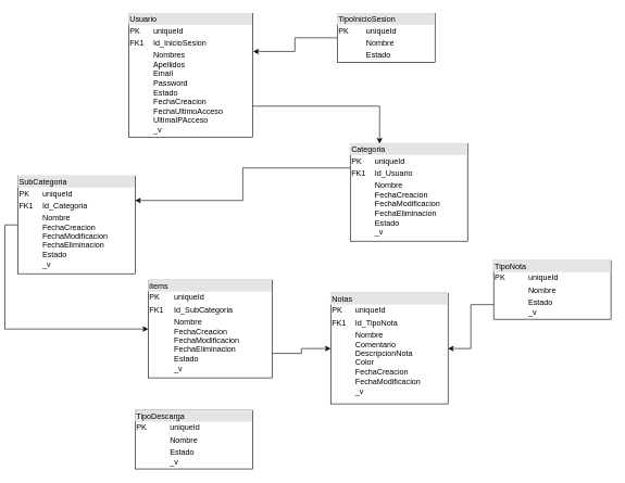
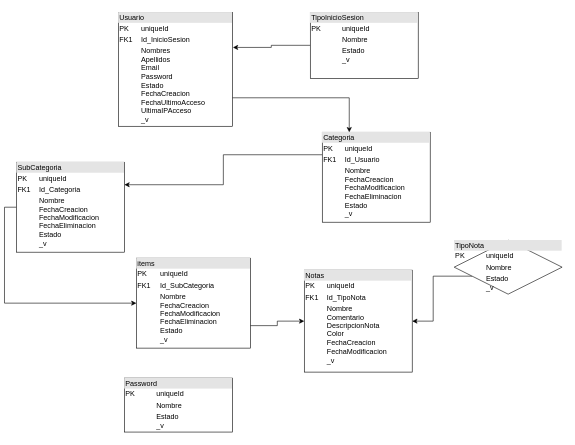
  <mxCell id="0" />
  <mxCell id="1" parent="0" />
  <mxCell id="2" style="edgeStyle=orthogonalEdgeStyle;rounded=0;orthogonalLoop=1;jettySize=auto;html=1;exitX=1;exitY=0.75;exitDx=0;exitDy=0;entryX=0.25;entryY=0;entryDx=0;entryDy=0;" parent="1" source="3" target="7" edge="1"><mxGeometry relative="1" as="geometry" /></mxCell>
  <mxCell id="3" value="&lt;div style=&quot;box-sizing: border-box ; width: 100% ; background: #e4e4e4 ; padding: 2px&quot;&gt;Usuario&lt;/div&gt;&lt;table style=&quot;width: 100% ; font-size: 1em&quot; cellpadding=&quot;2&quot; cellspacing=&quot;0&quot;&gt;&lt;tbody&gt;&lt;tr&gt;&lt;td&gt;PK&lt;/td&gt;&lt;td&gt;uniqueId&lt;/td&gt;&lt;/tr&gt;&lt;tr&gt;&lt;td&gt;FK1&lt;/td&gt;&lt;td&gt;Id_InicioSesion&lt;br&gt;&lt;/td&gt;&lt;/tr&gt;&lt;tr&gt;&lt;td&gt;&lt;/td&gt;&lt;td&gt;Nombres&lt;br&gt;Apellidos&lt;br&gt;Email&lt;br&gt;Password&lt;br&gt;Estado&lt;br&gt;FechaCreacion&lt;br&gt;FechaUltimoAcceso&lt;br&gt;UltimaIPAcceso&lt;br&gt;_v&lt;/td&gt;&lt;/tr&gt;&lt;/tbody&gt;&lt;/table&gt;" style="verticalAlign=top;align=left;overflow=fill;html=1;" parent="1" vertex="1"><mxGeometry x="190" y="20" width="190" height="190" as="geometry" /></mxCell>
  <mxCell id="4" style="edgeStyle=orthogonalEdgeStyle;rounded=0;orthogonalLoop=1;jettySize=auto;html=1;entryX=1.005;entryY=0.308;entryDx=0;entryDy=0;entryPerimeter=0;" parent="1" source="5" target="3" edge="1"><mxGeometry relative="1" as="geometry" /></mxCell>
- <mxCell id="5" value="&lt;div style=&quot;box-sizing: border-box ; width: 100% ; background: #e4e4e4 ; padding: 2px&quot;&gt;TipoInicioSesion&lt;/div&gt;&lt;table style=&quot;width: 100% ; font-size: 1em&quot; cellpadding=&quot;2&quot; cellspacing=&quot;0&quot;&gt;&lt;tbody&gt;&lt;tr&gt;&lt;td&gt;PK&lt;/td&gt;&lt;td&gt;uniqueId&lt;/td&gt;&lt;/tr&gt;&lt;tr&gt;&lt;td&gt;&lt;br&gt;&lt;/td&gt;&lt;td&gt;Nombre&lt;/td&gt;&lt;/tr&gt;&lt;tr&gt;&lt;td&gt;&lt;/td&gt;&lt;td&gt;Estado&lt;br&gt;_v&lt;/td&gt;&lt;/tr&gt;&lt;/tbody&gt;&lt;/table&gt;" style="verticalAlign=top;align=left;overflow=fill;html=1;" parent="1" vertex="1"><mxGeometry x="510" y="20" width="150" height="75" as="geometry" /></mxCell>
+ <mxCell id="5" value="&lt;div style=&quot;box-sizing: border-box ; width: 100% ; background: #e4e4e4 ; padding: 2px&quot;&gt;TipoInicioSesion&lt;/div&gt;&lt;table style=&quot;width: 100% ; font-size: 1em&quot; cellpadding=&quot;2&quot; cellspacing=&quot;0&quot;&gt;&lt;tbody&gt;&lt;tr&gt;&lt;td&gt;PK&lt;/td&gt;&lt;td&gt;uniqueId&lt;/td&gt;&lt;/tr&gt;&lt;tr&gt;&lt;td&gt;&lt;br&gt;&lt;/td&gt;&lt;td&gt;Nombre&lt;/td&gt;&lt;/tr&gt;&lt;tr&gt;&lt;td&gt;&lt;/td&gt;&lt;td&gt;Estado&lt;br&gt;_v&lt;/td&gt;&lt;/tr&gt;&lt;/tbody&gt;&lt;/table&gt;" style="verticalAlign=top;align=left;overflow=fill;html=1;" parent="1" vertex="1"><mxGeometry x="510" y="20" width="180" height="110" as="geometry" /></mxCell>
  <mxCell id="6" style="edgeStyle=orthogonalEdgeStyle;rounded=0;orthogonalLoop=1;jettySize=auto;html=1;exitX=0;exitY=0.25;exitDx=0;exitDy=0;entryX=1;entryY=0.25;entryDx=0;entryDy=0;" parent="1" source="7" target="9" edge="1"><mxGeometry relative="1" as="geometry" /></mxCell>
  <mxCell id="7" value="&lt;div style=&quot;box-sizing: border-box ; width: 100% ; background: #e4e4e4 ; padding: 2px&quot;&gt;Categoria&lt;/div&gt;&lt;table style=&quot;width: 100% ; font-size: 1em&quot; cellpadding=&quot;2&quot; cellspacing=&quot;0&quot;&gt;&lt;tbody&gt;&lt;tr&gt;&lt;td&gt;PK&lt;/td&gt;&lt;td&gt;uniqueId&lt;/td&gt;&lt;/tr&gt;&lt;tr&gt;&lt;td&gt;FK1&lt;/td&gt;&lt;td&gt;Id_Usuario&lt;/td&gt;&lt;/tr&gt;&lt;tr&gt;&lt;td&gt;&lt;/td&gt;&lt;td&gt;Nombre&lt;br&gt;FechaCreacion&lt;br&gt;FechaModificacion&lt;br&gt;FechaEliminacion&lt;br&gt;Estado&lt;br&gt;_v&lt;/td&gt;&lt;/tr&gt;&lt;/tbody&gt;&lt;/table&gt;" style="verticalAlign=top;align=left;overflow=fill;html=1;" parent="1" vertex="1"><mxGeometry x="530" y="220" width="180" height="150" as="geometry" /></mxCell>
  <mxCell id="8" style="edgeStyle=orthogonalEdgeStyle;rounded=0;orthogonalLoop=1;jettySize=auto;html=1;exitX=0;exitY=0.5;exitDx=0;exitDy=0;entryX=0;entryY=0.5;entryDx=0;entryDy=0;" parent="1" source="9" target="11" edge="1"><mxGeometry relative="1" as="geometry" /></mxCell>
  <mxCell id="9" value="&lt;div style=&quot;box-sizing: border-box ; width: 100% ; background: #e4e4e4 ; padding: 2px&quot;&gt;SubCategoria&lt;/div&gt;&lt;table style=&quot;width: 100% ; font-size: 1em&quot; cellpadding=&quot;2&quot; cellspacing=&quot;0&quot;&gt;&lt;tbody&gt;&lt;tr&gt;&lt;td&gt;PK&lt;/td&gt;&lt;td&gt;uniqueId&lt;/td&gt;&lt;/tr&gt;&lt;tr&gt;&lt;td&gt;FK1&lt;/td&gt;&lt;td&gt;Id_Categoria&lt;/td&gt;&lt;/tr&gt;&lt;tr&gt;&lt;td&gt;&lt;/td&gt;&lt;td&gt;Nombre&lt;br&gt;FechaCreacion&lt;br&gt;FechaModificacion&lt;br&gt;FechaEliminacion&lt;br&gt;Estado&lt;br&gt;_v&lt;br&gt;&lt;br&gt;&lt;/td&gt;&lt;/tr&gt;&lt;/tbody&gt;&lt;/table&gt;" style="verticalAlign=top;align=left;overflow=fill;html=1;" parent="1" vertex="1"><mxGeometry x="20" y="270" width="180" height="150" as="geometry" /></mxCell>
  <mxCell id="10" style="edgeStyle=orthogonalEdgeStyle;rounded=0;orthogonalLoop=1;jettySize=auto;html=1;exitX=1;exitY=0.75;exitDx=0;exitDy=0;entryX=0;entryY=0.5;entryDx=0;entryDy=0;" parent="1" source="11" target="12" edge="1"><mxGeometry relative="1" as="geometry" /></mxCell>
  <mxCell id="11" value="&lt;div style=&quot;box-sizing: border-box ; width: 100% ; background: #e4e4e4 ; padding: 2px&quot;&gt;items&lt;/div&gt;&lt;table style=&quot;width: 100% ; font-size: 1em&quot; cellpadding=&quot;2&quot; cellspacing=&quot;0&quot;&gt;&lt;tbody&gt;&lt;tr&gt;&lt;td&gt;PK&lt;/td&gt;&lt;td&gt;uniqueId&lt;/td&gt;&lt;/tr&gt;&lt;tr&gt;&lt;td&gt;FK1&lt;/td&gt;&lt;td&gt;Id_SubCategoria&lt;/td&gt;&lt;/tr&gt;&lt;tr&gt;&lt;td&gt;&lt;/td&gt;&lt;td&gt;Nombre&lt;br&gt;FechaCreacion&lt;br&gt;FechaModificacion&lt;br&gt;FechaEliminacion&lt;br&gt;Estado&lt;br&gt;_v&lt;/td&gt;&lt;/tr&gt;&lt;/tbody&gt;&lt;/table&gt;" style="verticalAlign=top;align=left;overflow=fill;html=1;" parent="1" vertex="1"><mxGeometry x="220" y="430" width="190" height="150" as="geometry" /></mxCell>
  <mxCell id="12" value="&lt;div style=&quot;box-sizing: border-box ; width: 100% ; background: #e4e4e4 ; padding: 2px&quot;&gt;Notas&lt;/div&gt;&lt;table style=&quot;width: 100% ; font-size: 1em&quot; cellpadding=&quot;2&quot; cellspacing=&quot;0&quot;&gt;&lt;tbody&gt;&lt;tr&gt;&lt;td&gt;PK&lt;/td&gt;&lt;td&gt;uniqueId&lt;/td&gt;&lt;/tr&gt;&lt;tr&gt;&lt;td&gt;FK1&lt;/td&gt;&lt;td&gt;Id_TipoNota&lt;br&gt;&lt;/td&gt;&lt;/tr&gt;&lt;tr&gt;&lt;td&gt;&lt;/td&gt;&lt;td&gt;Nombre&lt;br&gt;Comentario&lt;br&gt;DescripcionNota&lt;br&gt;Color&lt;br&gt;FechaCreacion&lt;br&gt;FechaModificacion&lt;br&gt;_v&lt;/td&gt;&lt;/tr&gt;&lt;/tbody&gt;&lt;/table&gt;" style="verticalAlign=top;align=left;overflow=fill;html=1;" parent="1" vertex="1"><mxGeometry x="500" y="450" width="180" height="170" as="geometry" /></mxCell>
  <mxCell id="13" style="edgeStyle=orthogonalEdgeStyle;rounded=0;orthogonalLoop=1;jettySize=auto;html=1;exitX=0;exitY=0.75;exitDx=0;exitDy=0;entryX=1;entryY=0.5;entryDx=0;entryDy=0;" parent="1" source="14" target="12" edge="1"><mxGeometry relative="1" as="geometry" /></mxCell>
- <mxCell id="14" value="&lt;div style=&quot;box-sizing: border-box ; width: 100% ; background: #e4e4e4 ; padding: 2px&quot;&gt;TipoNota&lt;/div&gt;&lt;table style=&quot;width: 100% ; font-size: 1em&quot; cellpadding=&quot;2&quot; cellspacing=&quot;0&quot;&gt;&lt;tbody&gt;&lt;tr&gt;&lt;td&gt;PK&lt;/td&gt;&lt;td&gt;uniqueId&lt;/td&gt;&lt;/tr&gt;&lt;tr&gt;&lt;td&gt;&lt;br&gt;&lt;/td&gt;&lt;td&gt;Nombre&lt;/td&gt;&lt;/tr&gt;&lt;tr&gt;&lt;td&gt;&lt;/td&gt;&lt;td&gt;Estado&lt;br&gt;_v&lt;br&gt;&lt;br&gt;&lt;/td&gt;&lt;/tr&gt;&lt;/tbody&gt;&lt;/table&gt;" style="verticalAlign=top;align=left;overflow=fill;html=1;" parent="1" vertex="1"><mxGeometry x="750" y="400" width="180" height="90" as="geometry" /></mxCell>
- <mxCell id="15" value="&lt;div style=&quot;box-sizing: border-box ; width: 100% ; background: #e4e4e4 ; padding: 2px&quot;&gt;TipoDescarga&lt;/div&gt;&lt;table style=&quot;width: 100% ; font-size: 1em&quot; cellpadding=&quot;2&quot; cellspacing=&quot;0&quot;&gt;&lt;tbody&gt;&lt;tr&gt;&lt;td&gt;PK&lt;/td&gt;&lt;td&gt;uniqueId&lt;/td&gt;&lt;/tr&gt;&lt;tr&gt;&lt;td&gt;&lt;br&gt;&lt;/td&gt;&lt;td&gt;Nombre&lt;/td&gt;&lt;/tr&gt;&lt;tr&gt;&lt;td&gt;&lt;/td&gt;&lt;td&gt;Estado&lt;br&gt;_v&lt;/td&gt;&lt;/tr&gt;&lt;/tbody&gt;&lt;/table&gt;" style="verticalAlign=top;align=left;overflow=fill;html=1;" vertex="1" parent="1"><mxGeometry x="200" y="630" width="180" height="90" as="geometry" /></mxCell>
+ <mxCell id="14" value="&lt;div style=&quot;box-sizing: border-box ; width: 100% ; background: #e4e4e4 ; padding: 2px&quot;&gt;TipoNota&lt;/div&gt;&lt;table style=&quot;width: 100% ; font-size: 1em&quot; cellpadding=&quot;2&quot; cellspacing=&quot;0&quot;&gt;&lt;tbody&gt;&lt;tr&gt;&lt;td&gt;PK&lt;/td&gt;&lt;td&gt;uniqueId&lt;/td&gt;&lt;/tr&gt;&lt;tr&gt;&lt;td&gt;&lt;br&gt;&lt;/td&gt;&lt;td&gt;Nombre&lt;/td&gt;&lt;/tr&gt;&lt;tr&gt;&lt;td&gt;&lt;/td&gt;&lt;td&gt;Estado&lt;br&gt;_v&lt;br&gt;&lt;br&gt;&lt;/td&gt;&lt;/tr&gt;&lt;/tbody&gt;&lt;/table&gt;" style="rhombus;verticalAlign=top;align=left;overflow=fill;html=1;" parent="1" vertex="1"><mxGeometry x="750" y="400" width="180" height="90" as="geometry" /></mxCell>
+ <mxCell id="15" value="&lt;div style=&quot;box-sizing: border-box ; width: 100% ; background: #e4e4e4 ; padding: 2px&quot;&gt;Password&lt;/div&gt;&lt;table style=&quot;width: 100% ; font-size: 1em&quot; cellpadding=&quot;2&quot; cellspacing=&quot;0&quot;&gt;&lt;tbody&gt;&lt;tr&gt;&lt;td&gt;PK&lt;/td&gt;&lt;td&gt;uniqueId&lt;/td&gt;&lt;/tr&gt;&lt;tr&gt;&lt;td&gt;&lt;br&gt;&lt;/td&gt;&lt;td&gt;Nombre&lt;/td&gt;&lt;/tr&gt;&lt;tr&gt;&lt;td&gt;&lt;/td&gt;&lt;td&gt;Estado&lt;br&gt;_v&lt;/td&gt;&lt;/tr&gt;&lt;/tbody&gt;&lt;/table&gt;" style="verticalAlign=top;align=left;overflow=fill;html=1;" vertex="1" parent="1"><mxGeometry x="200" y="630" width="180" height="90" as="geometry" /></mxCell>
